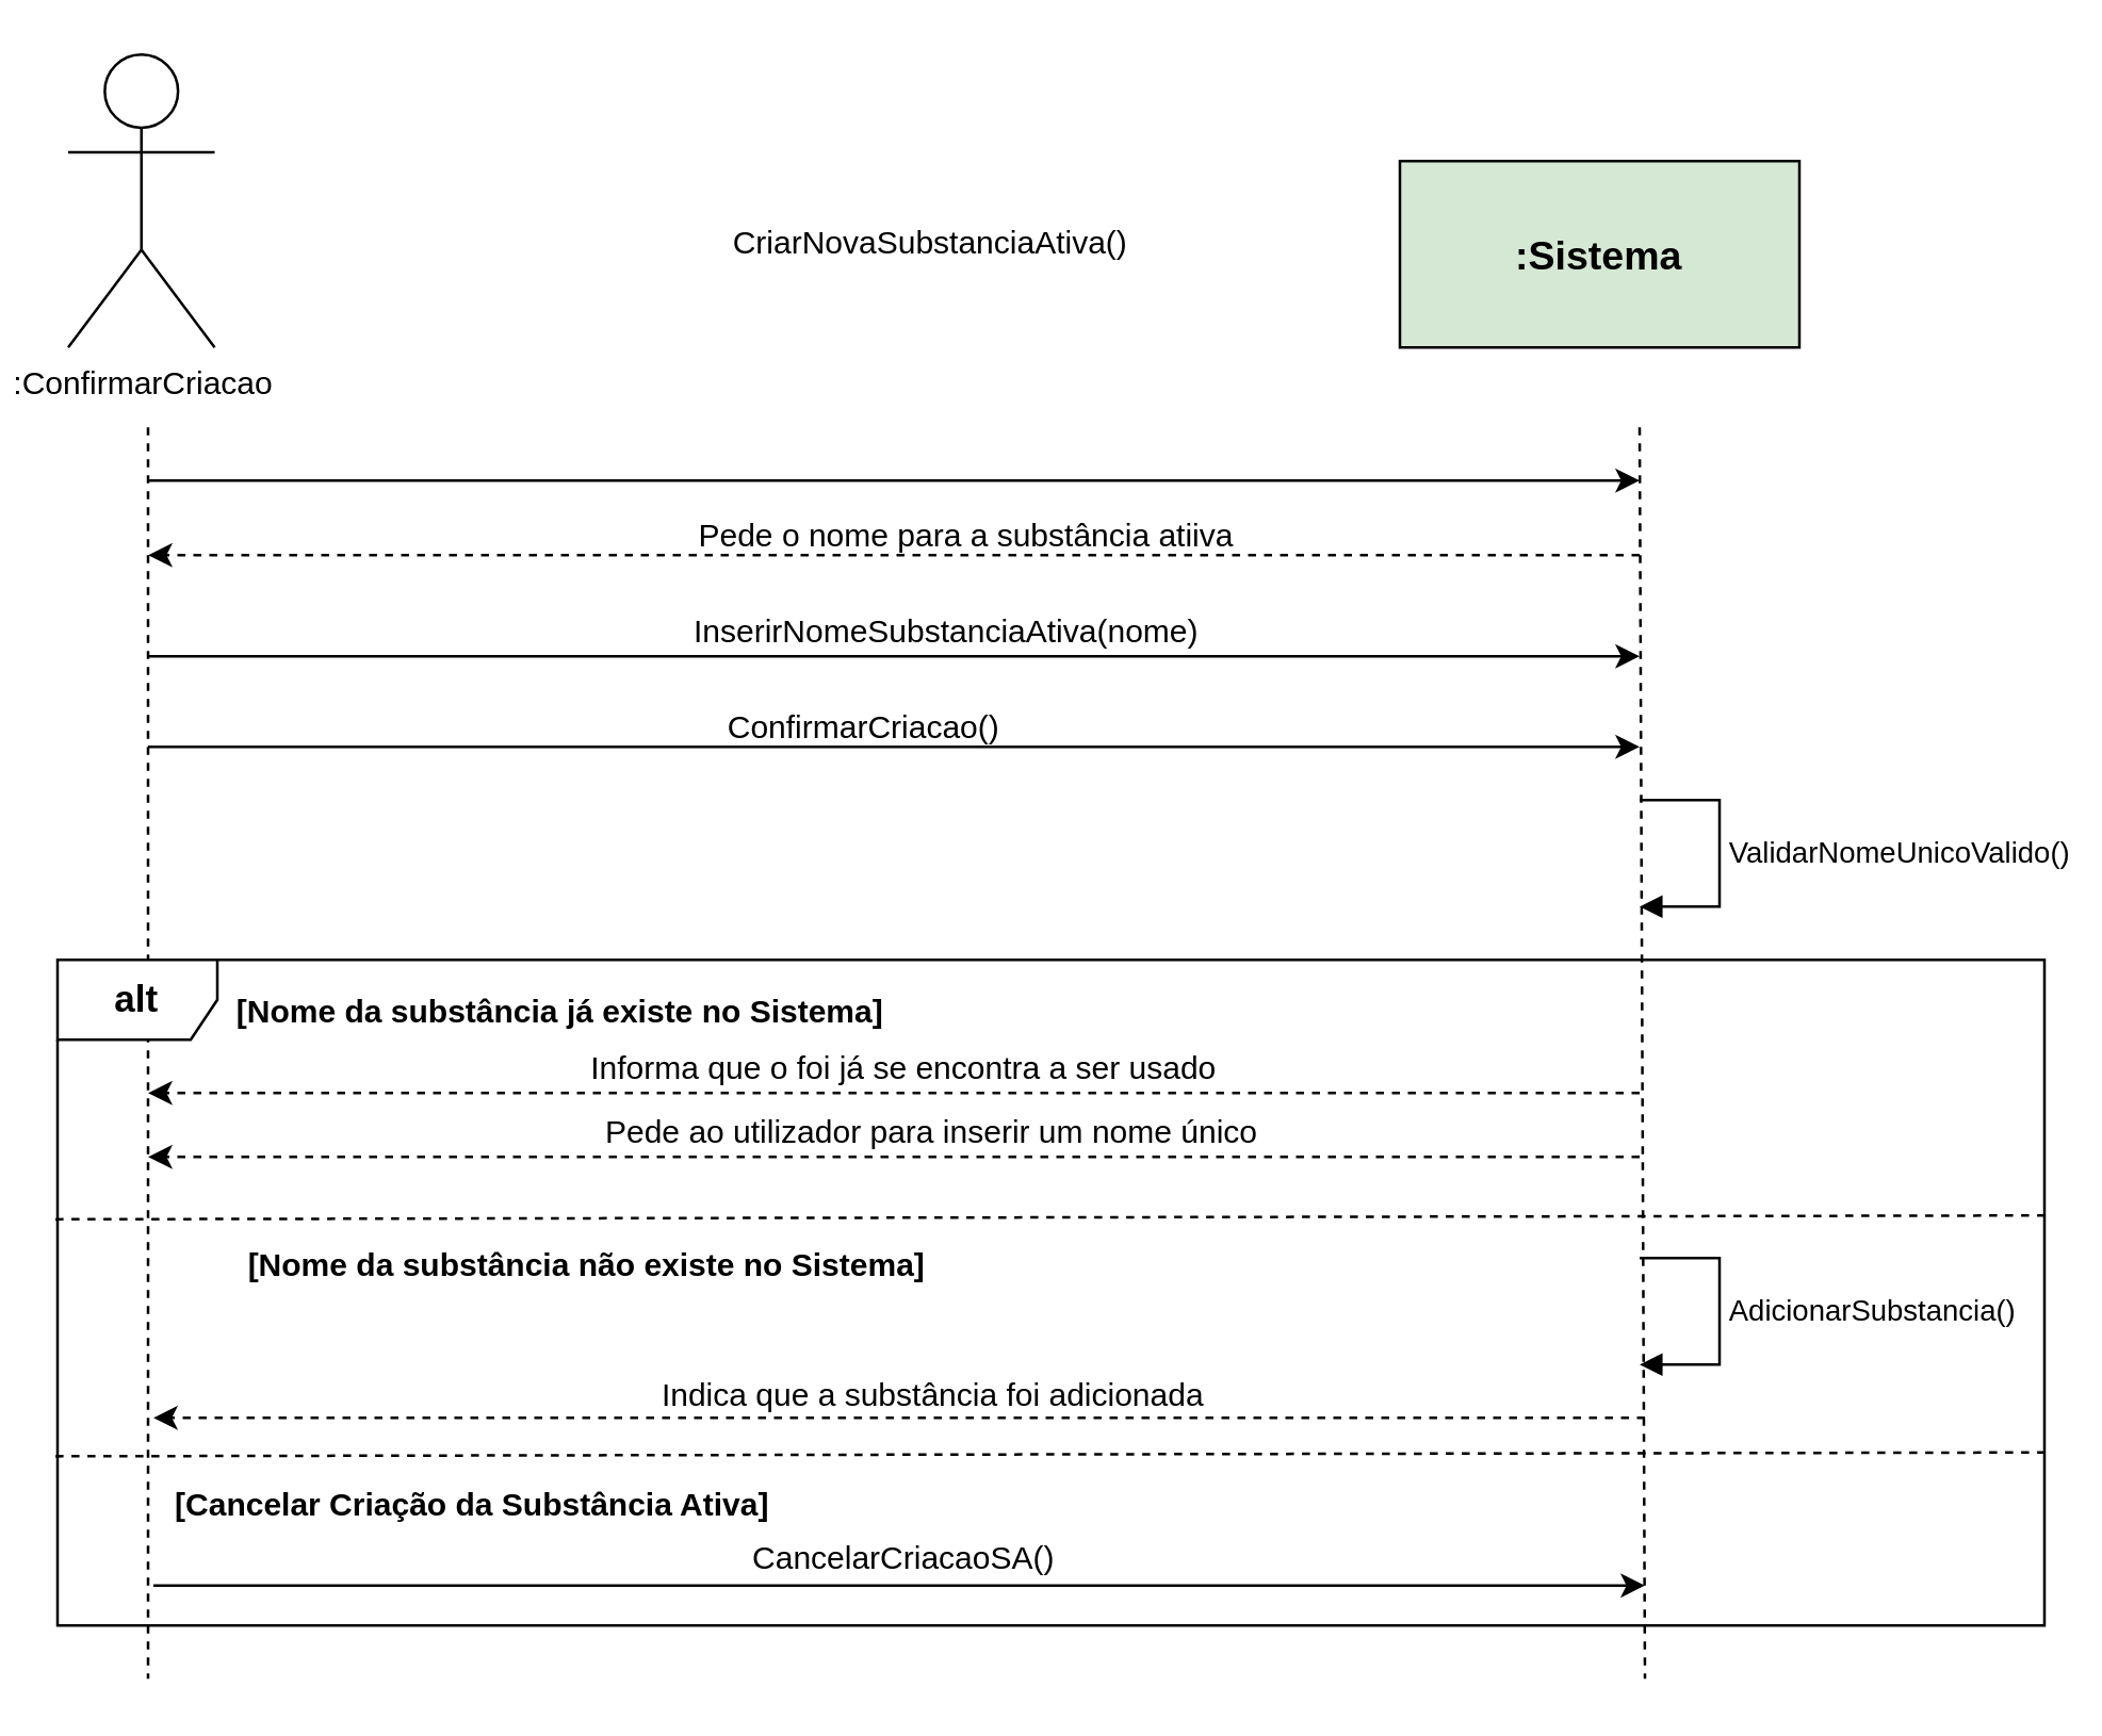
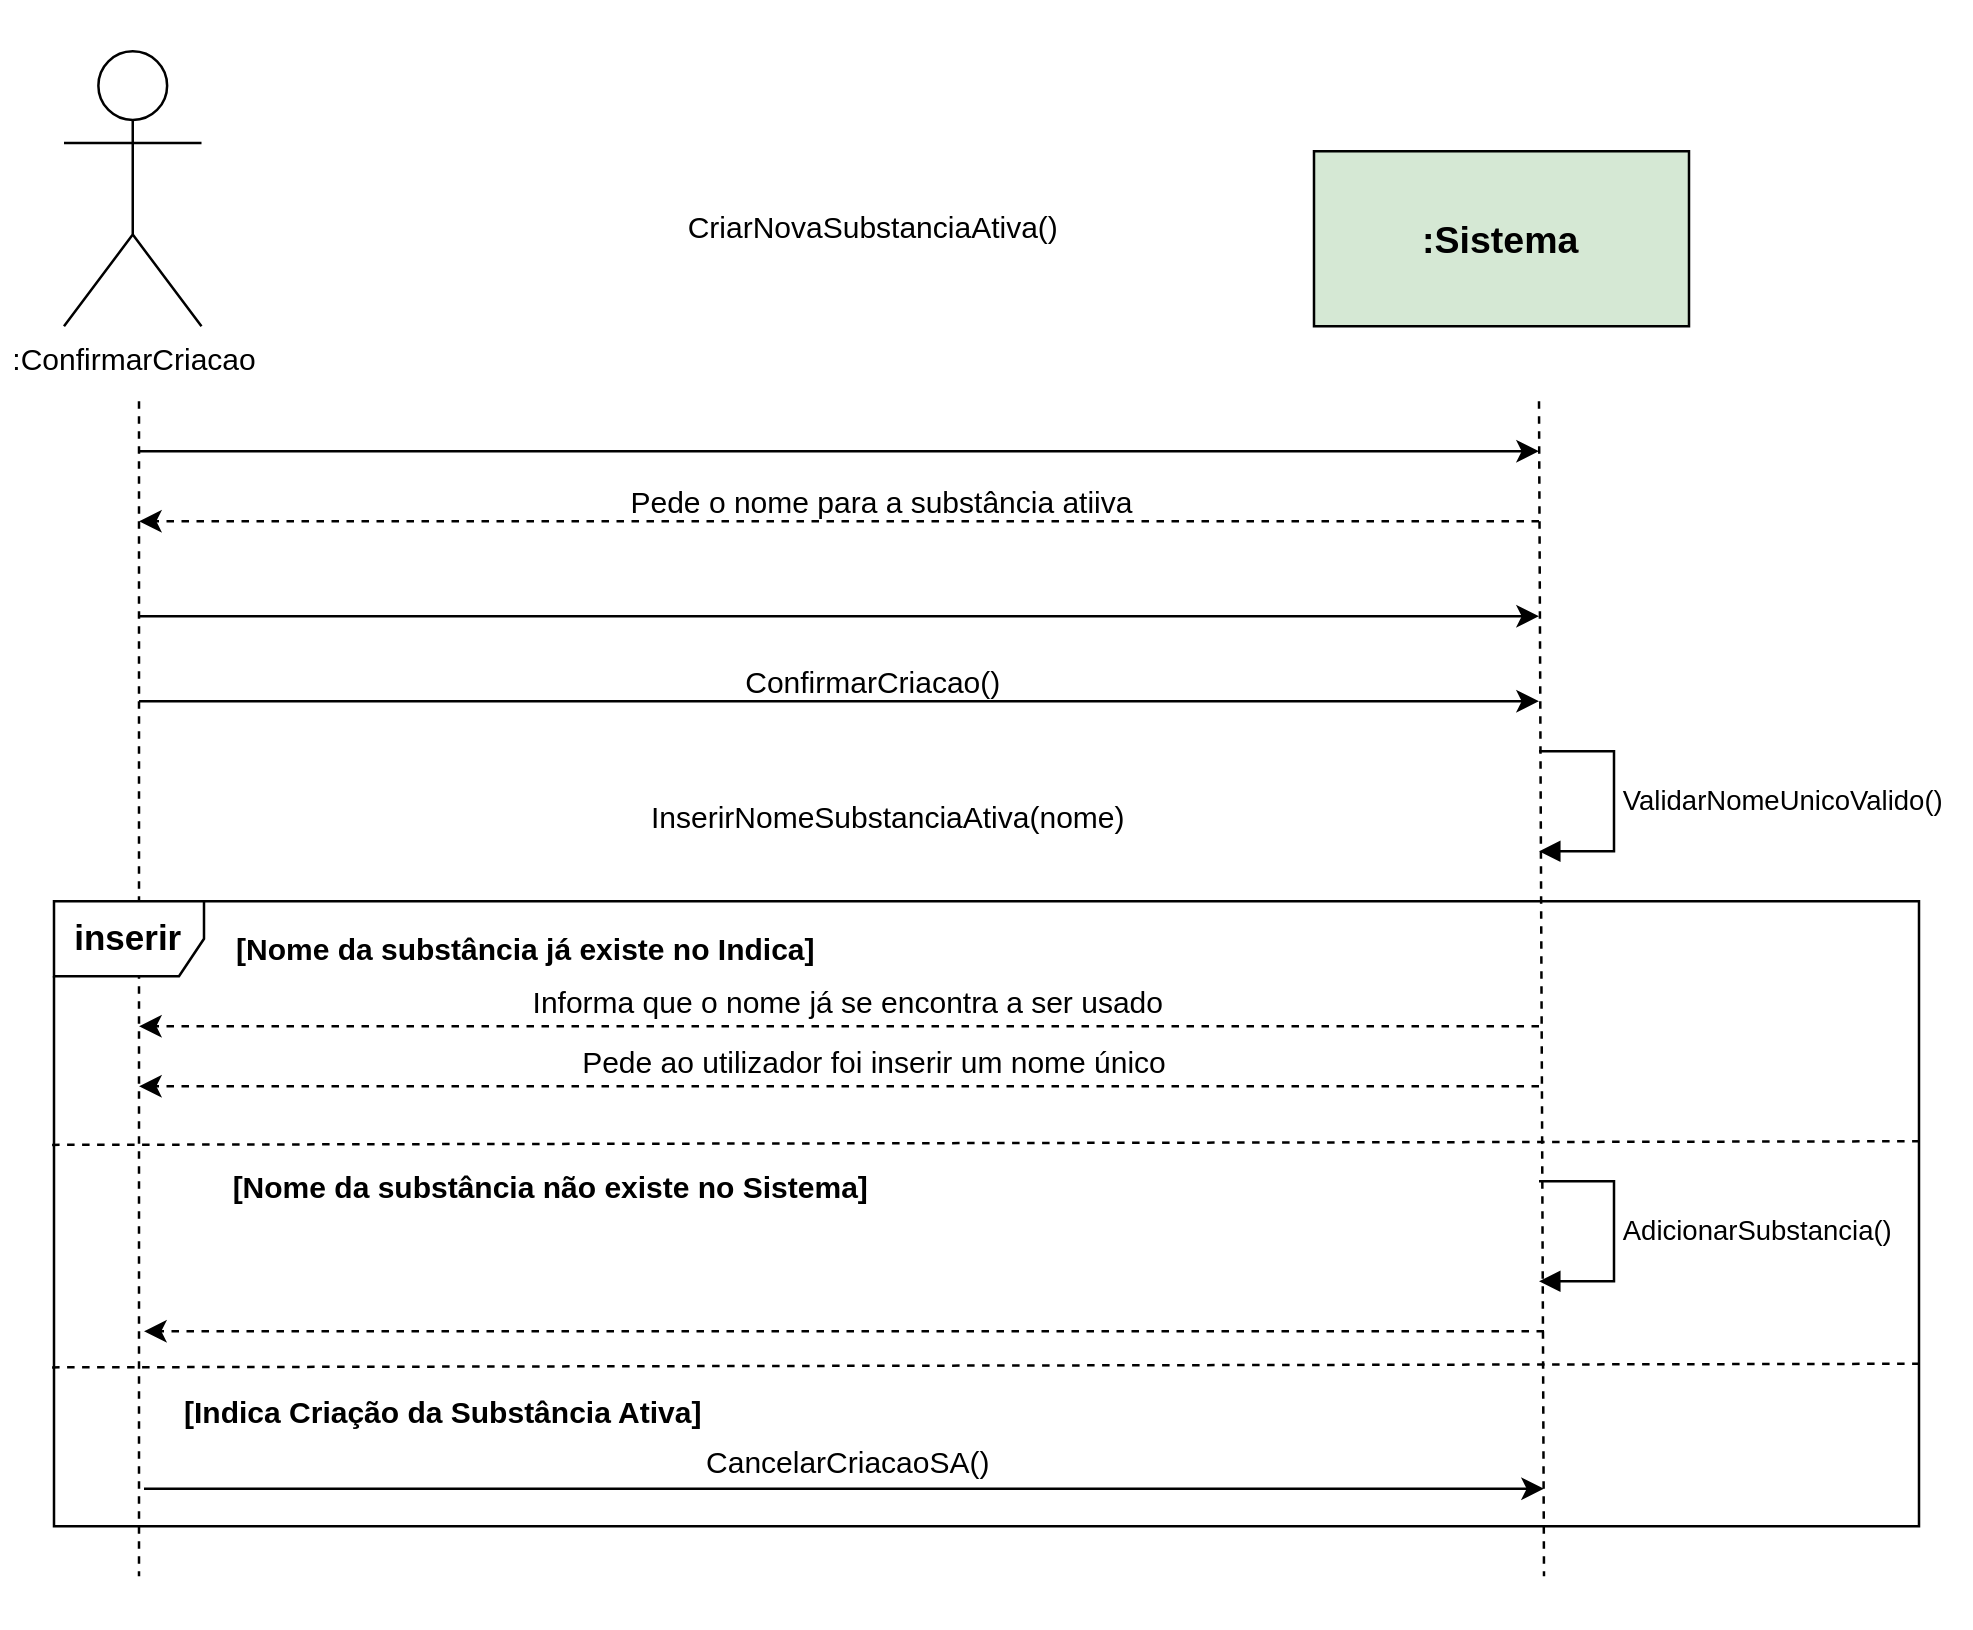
  <mxCell id="0" />
  <mxCell id="1" parent="0" />
  <mxCell id="2" value=":ConfirmarCriacao" style="shape=umlActor;verticalLabelPosition=bottom;verticalAlign=top;html=1;outlineConnect=0;" parent="1" vertex="1"><mxGeometry x="25" y="20" width="55" height="110" as="geometry" /></mxCell>
  <mxCell id="3" value=":Sistema" style="rounded=0;whiteSpace=wrap;html=1;strokeWidth=1;fontSize=15;fontStyle=1;fillColor=#d5e8d4;" parent="1" vertex="1"><mxGeometry x="525" y="60" width="150" height="70" as="geometry" /></mxCell>
  <mxCell id="4" value="" style="endArrow=none;dashed=1;html=1;rounded=0;" parent="1" edge="1"><mxGeometry width="50" height="50" relative="1" as="geometry"><mxPoint x="55" y="160" as="sourcePoint" /><mxPoint x="55" y="630" as="targetPoint" /></mxGeometry></mxCell>
  <mxCell id="5" value="" style="endArrow=none;dashed=1;html=1;rounded=0;" parent="1" edge="1"><mxGeometry width="50" height="50" relative="1" as="geometry"><mxPoint x="615" y="160" as="sourcePoint" /><mxPoint x="617" y="630" as="targetPoint" /></mxGeometry></mxCell>
  <mxCell id="6" value="" style="endArrow=classic;html=1;rounded=0;" parent="1" edge="1"><mxGeometry width="50" height="50" relative="1" as="geometry"><mxPoint x="55" y="180" as="sourcePoint" /><mxPoint x="615" y="180" as="targetPoint" /></mxGeometry></mxCell>
  <mxCell id="7" value="CriarNovaSubstanciaAtiva()" style="text;html=1;strokeColor=none;fillColor=none;align=center;verticalAlign=middle;whiteSpace=wrap;rounded=0;" parent="1" vertex="1"><mxGeometry x="279" y="76" width="140" height="30" as="geometry" /></mxCell>
  <mxCell id="8" value="" style="endArrow=classic;html=1;rounded=0;dashed=1;" parent="1" edge="1"><mxGeometry width="50" height="50" relative="1" as="geometry"><mxPoint x="615" y="208" as="sourcePoint" /><mxPoint x="55" y="208" as="targetPoint" /></mxGeometry></mxCell>
- <mxCell id="9" value="Pede o nome para a substância atiiva" style="text;html=1;strokeColor=none;fillColor=none;align=center;verticalAlign=middle;whiteSpace=wrap;rounded=0;" parent="1" vertex="1"><mxGeometry x="256" y="186" width="213" height="30" as="geometry" /></mxCell>
- <mxCell id="10" value="InserirNomeSubstanciaAtiva(nome)" style="text;html=1;strokeColor=none;fillColor=none;align=center;verticalAlign=middle;whiteSpace=wrap;rounded=0;" parent="1" vertex="1"><mxGeometry x="255" y="222" width="200" height="30" as="geometry" /></mxCell>
+ <mxCell id="9" value="Pede o nome para a substância atiiva" style="text;html=1;strokeColor=none;fillColor=none;align=center;verticalAlign=middle;whiteSpace=wrap;rounded=0;" parent="1" vertex="1"><mxGeometry x="246" y="186" width="213" height="30" as="geometry" /></mxCell>
+ <mxCell id="10" value="InserirNomeSubstanciaAtiva(nome)" style="text;html=1;strokeColor=none;fillColor=none;align=center;verticalAlign=middle;whiteSpace=wrap;rounded=0;" parent="1" vertex="1"><mxGeometry x="255" y="312" width="200" height="30" as="geometry" /></mxCell>
  <mxCell id="11" value="" style="endArrow=classic;html=1;rounded=0;" parent="1" edge="1"><mxGeometry width="50" height="50" relative="1" as="geometry"><mxPoint x="55" y="246" as="sourcePoint" /><mxPoint x="615" y="246" as="targetPoint" /></mxGeometry></mxCell>
  <mxCell id="12" value="" style="endArrow=classic;html=1;rounded=0;" parent="1" edge="1"><mxGeometry width="50" height="50" relative="1" as="geometry"><mxPoint x="55" y="280" as="sourcePoint" /><mxPoint x="615" y="280" as="targetPoint" /></mxGeometry></mxCell>
- <mxCell id="13" value="ConfirmarCriacao()" style="text;html=1;strokeColor=none;fillColor=none;align=center;verticalAlign=middle;whiteSpace=wrap;rounded=0;" parent="1" vertex="1"><mxGeometry x="224" y="258" width="200" height="30" as="geometry" /></mxCell>
+ <mxCell id="13" value="ConfirmarCriacao()" style="text;html=1;strokeColor=none;fillColor=none;align=center;verticalAlign=middle;whiteSpace=wrap;rounded=0;" parent="1" vertex="1"><mxGeometry x="249" y="258" width="200" height="30" as="geometry" /></mxCell>
  <mxCell id="14" value="ValidarNomeUnicoValido()" style="html=1;align=left;spacingLeft=2;endArrow=block;rounded=0;edgeStyle=orthogonalEdgeStyle;curved=0;rounded=0;" parent="1" edge="1"><mxGeometry relative="1" as="geometry"><mxPoint x="615" y="300" as="sourcePoint" /><Array as="points"><mxPoint x="645" y="300" /><mxPoint x="645" y="340" /><mxPoint x="620" y="340" /></Array><mxPoint x="615" y="340" as="targetPoint" /></mxGeometry></mxCell>
- <mxCell id="15" value="&lt;b&gt;&lt;font style=&quot;font-size: 14px;&quot;&gt;alt&lt;/font&gt;&lt;/b&gt;" style="shape=umlFrame;whiteSpace=wrap;html=1;pointerEvents=0;" parent="1" vertex="1"><mxGeometry x="21" y="360" width="746" height="250" as="geometry" /></mxCell>
- <mxCell id="16" value="[Nome da substância já existe no Sistema]" style="text;html=1;strokeColor=none;fillColor=none;align=center;verticalAlign=middle;whiteSpace=wrap;rounded=0;fontStyle=1;fontSize=12;" parent="1" vertex="1"><mxGeometry x="65" y="365" width="290" height="30" as="geometry" /></mxCell>
+ <mxCell id="15" value="&lt;b&gt;&lt;font style=&quot;font-size: 14px;&quot;&gt;inserir&lt;/font&gt;&lt;/b&gt;" style="shape=umlFrame;whiteSpace=wrap;html=1;pointerEvents=0;" parent="1" vertex="1"><mxGeometry x="21" y="360" width="746" height="250" as="geometry" /></mxCell>
+ <mxCell id="16" value="[Nome da substância já existe no Indica]" style="text;html=1;strokeColor=none;fillColor=none;align=center;verticalAlign=middle;whiteSpace=wrap;rounded=0;fontStyle=1;fontSize=12;" parent="1" vertex="1"><mxGeometry x="65" y="365" width="290" height="30" as="geometry" /></mxCell>
  <mxCell id="17" value="" style="endArrow=classic;html=1;rounded=0;dashed=1;" parent="1" edge="1"><mxGeometry width="50" height="50" relative="1" as="geometry"><mxPoint x="615" y="410" as="sourcePoint" /><mxPoint x="55" y="410" as="targetPoint" /></mxGeometry></mxCell>
- <mxCell id="18" value="Informa que o foi já se encontra a ser usado" style="text;html=1;strokeColor=none;fillColor=none;align=center;verticalAlign=middle;whiteSpace=wrap;rounded=0;" parent="1" vertex="1"><mxGeometry x="207" y="386" width="264" height="30" as="geometry" /></mxCell>
+ <mxCell id="18" value="Informa que o nome já se encontra a ser usado" style="text;html=1;strokeColor=none;fillColor=none;align=center;verticalAlign=middle;whiteSpace=wrap;rounded=0;" parent="1" vertex="1"><mxGeometry x="207" y="386" width="264" height="30" as="geometry" /></mxCell>
  <mxCell id="19" value="" style="endArrow=classic;html=1;rounded=0;dashed=1;" parent="1" edge="1"><mxGeometry width="50" height="50" relative="1" as="geometry"><mxPoint x="615" y="434" as="sourcePoint" /><mxPoint x="55" y="434" as="targetPoint" /></mxGeometry></mxCell>
- <mxCell id="20" value="Pede ao utilizador para inserir um nome único" style="text;html=1;strokeColor=none;fillColor=none;align=center;verticalAlign=middle;whiteSpace=wrap;rounded=0;" parent="1" vertex="1"><mxGeometry x="222.5" y="410" width="253" height="30" as="geometry" /></mxCell>
+ <mxCell id="20" value="Pede ao utilizador foi inserir um nome único" style="text;html=1;strokeColor=none;fillColor=none;align=center;verticalAlign=middle;whiteSpace=wrap;rounded=0;" parent="1" vertex="1"><mxGeometry x="222.5" y="410" width="253" height="30" as="geometry" /></mxCell>
  <mxCell id="21" value="" style="endArrow=none;dashed=1;html=1;rounded=0;exitX=-0.001;exitY=0.558;exitDx=0;exitDy=0;exitPerimeter=0;" parent="1" edge="1"><mxGeometry width="50" height="50" relative="1" as="geometry"><mxPoint x="20.24" y="457.45" as="sourcePoint" /><mxPoint x="767" y="456" as="targetPoint" /></mxGeometry></mxCell>
  <mxCell id="22" value="[Nome da substância não existe no Sistema]" style="text;html=1;strokeColor=none;fillColor=none;align=center;verticalAlign=middle;whiteSpace=wrap;rounded=0;fontStyle=1;fontSize=12;" parent="1" vertex="1"><mxGeometry x="75" y="460" width="290" height="30" as="geometry" /></mxCell>
  <mxCell id="23" value="AdicionarSubstancia()" style="html=1;align=left;spacingLeft=2;endArrow=block;rounded=0;edgeStyle=orthogonalEdgeStyle;curved=0;rounded=0;" parent="1" edge="1"><mxGeometry relative="1" as="geometry"><mxPoint x="615" y="472" as="sourcePoint" /><Array as="points"><mxPoint x="645" y="472" /><mxPoint x="645" y="512" /><mxPoint x="620" y="512" /></Array><mxPoint x="615" y="512" as="targetPoint" /></mxGeometry></mxCell>
  <mxCell id="24" value="" style="endArrow=classic;html=1;rounded=0;dashed=1;" parent="1" edge="1"><mxGeometry width="50" height="50" relative="1" as="geometry"><mxPoint x="617" y="532" as="sourcePoint" /><mxPoint x="57" y="532" as="targetPoint" /></mxGeometry></mxCell>
- <mxCell id="25" value="Indica que a substância foi adicionada" style="text;html=1;strokeColor=none;fillColor=none;align=center;verticalAlign=middle;whiteSpace=wrap;rounded=0;" parent="1" vertex="1"><mxGeometry x="247" y="509" width="206" height="30" as="geometry" /></mxCell>
  <mxCell id="26" value="" style="endArrow=none;dashed=1;html=1;rounded=0;exitX=-0.001;exitY=0.558;exitDx=0;exitDy=0;exitPerimeter=0;" edge="1" parent="1"><mxGeometry width="50" height="50" relative="1" as="geometry"><mxPoint x="20.24" y="546.45" as="sourcePoint" /><mxPoint x="767" y="545" as="targetPoint" /></mxGeometry></mxCell>
- <mxCell id="27" value="[Cancelar Criação da Substância Ativa]" style="text;html=1;strokeColor=none;fillColor=none;align=center;verticalAlign=middle;whiteSpace=wrap;rounded=0;fontStyle=1;fontSize=12;" vertex="1" parent="1"><mxGeometry x="57" y="550" width="240" height="30" as="geometry" /></mxCell>
+ <mxCell id="27" value="[Indica Criação da Substância Ativa]" style="text;html=1;strokeColor=none;fillColor=none;align=center;verticalAlign=middle;whiteSpace=wrap;rounded=0;fontStyle=1;fontSize=12;" vertex="1" parent="1"><mxGeometry x="57" y="550" width="240" height="30" as="geometry" /></mxCell>
  <mxCell id="28" value="" style="endArrow=classic;html=1;rounded=0;" edge="1" parent="1"><mxGeometry width="50" height="50" relative="1" as="geometry"><mxPoint x="57" y="595" as="sourcePoint" /><mxPoint x="617" y="595" as="targetPoint" /></mxGeometry></mxCell>
  <mxCell id="29" value="CancelarCriacaoSA()" style="text;html=1;strokeColor=none;fillColor=none;align=center;verticalAlign=middle;whiteSpace=wrap;rounded=0;" vertex="1" parent="1"><mxGeometry x="270" y="570" width="138" height="30" as="geometry" /></mxCell>
